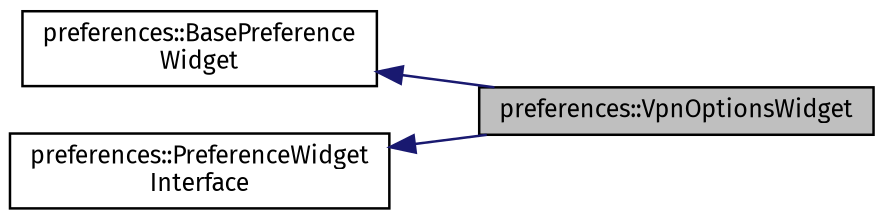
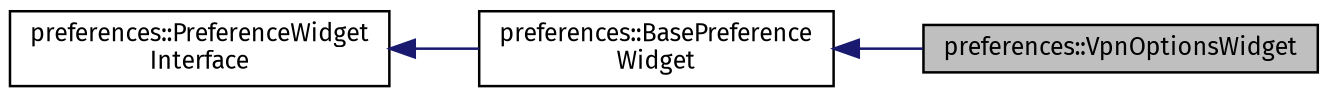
  digraph {
    fontname="Fira Sans"
    rankdir=LR
    node [color=black fillcolor=white fontname="Fira Sans" fontsize=10 shape=record style=filled]
    edge [color=midnightblue dir=back fontname="Fira Sans" fontsize=10 labelfontname=Helvetica labelfontsize=10 style=solid]
    n1 [fillcolor=grey75 fontcolor=black height=0.2 label="preferences::VpnOptionsWidget" width=0.4]
    n2 [height=0.2 label="preferences::BasePreference\lWidget" width=0.4]
    n3 [height=0.2 label="preferences::PreferenceWidget\lInterface" width=0.4]
    n2 -> n1
-   n3 -> n1
+   n3 -> n2
  }
